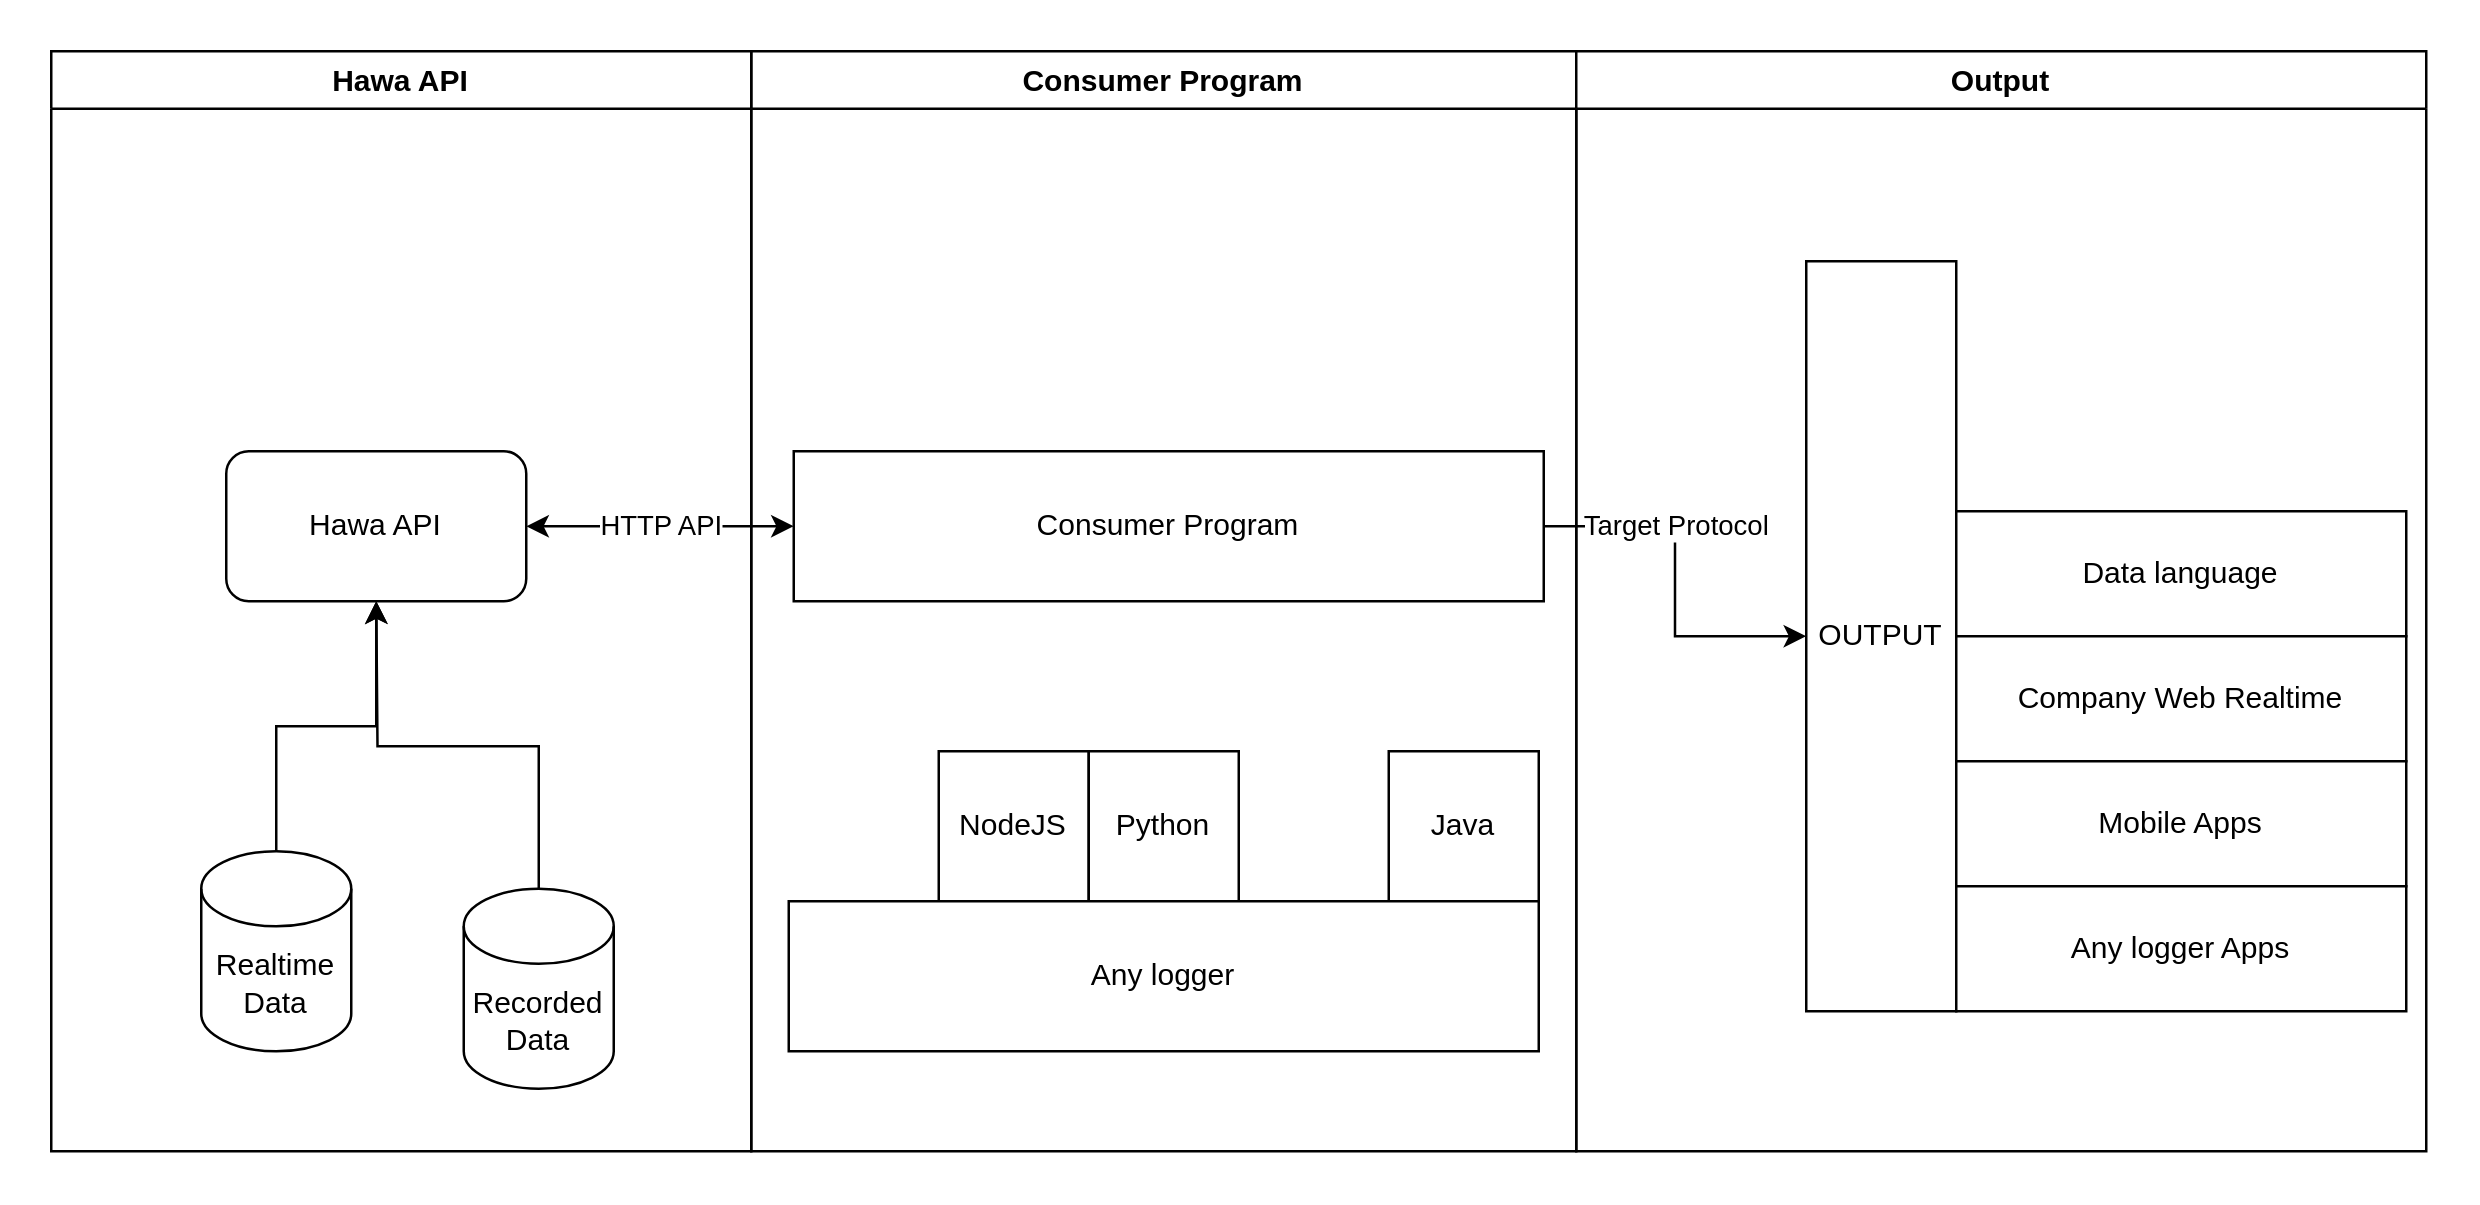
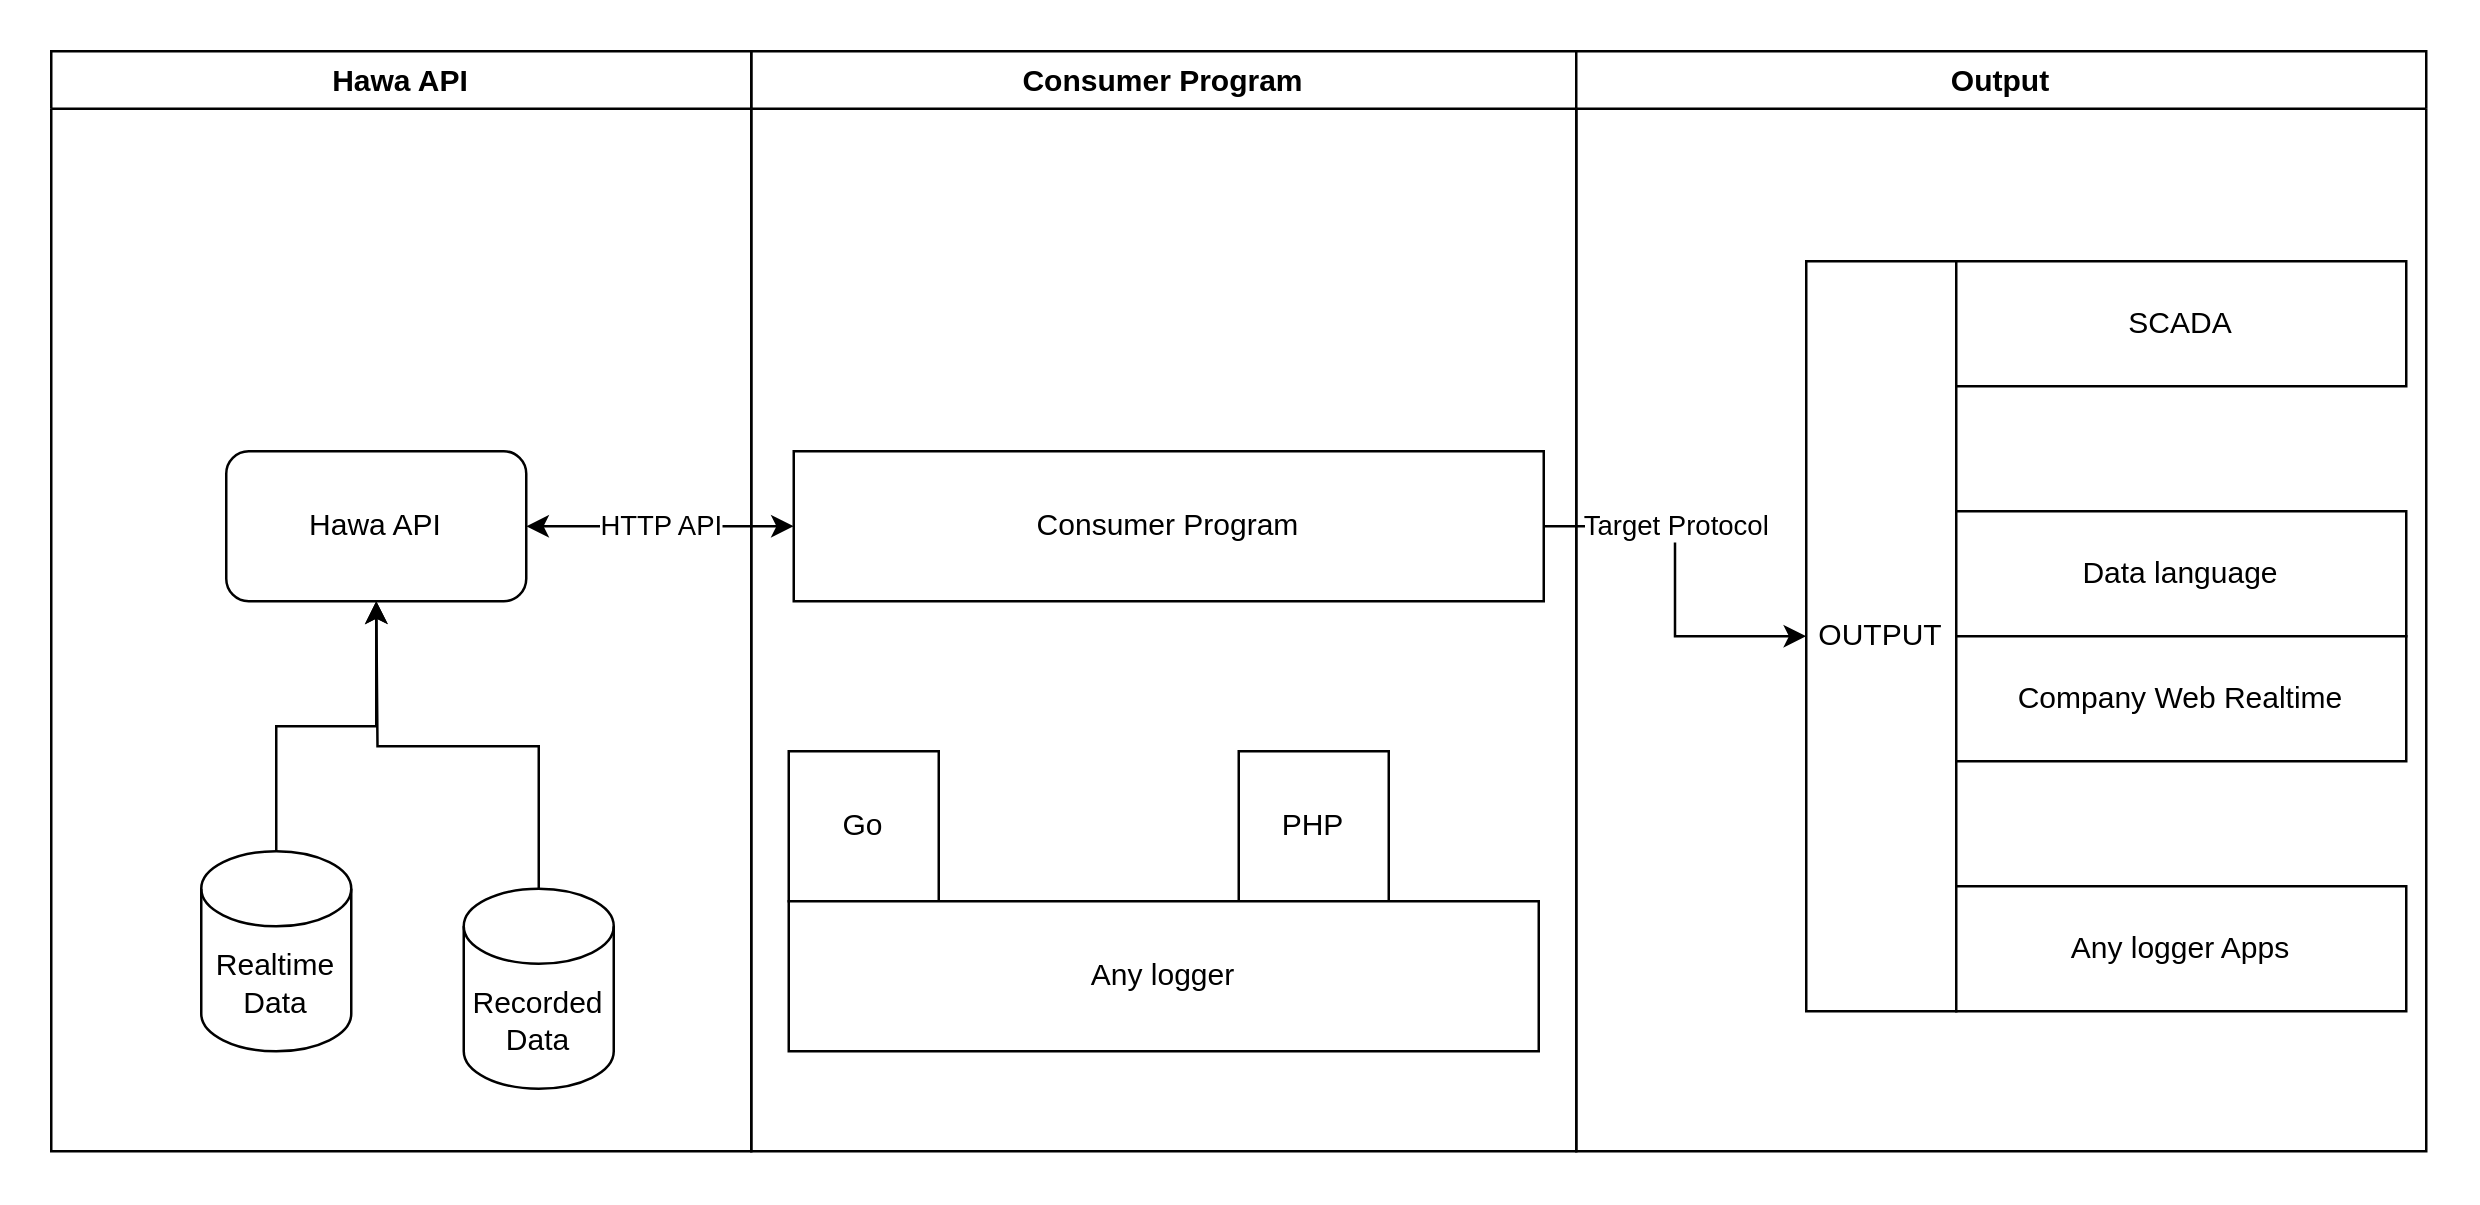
  <mxCell id="0" />
  <mxCell id="1" parent="0" />
  <mxCell id="2" value="Consumer Program" style="swimlane;" vertex="1" parent="1"><mxGeometry x="300" y="20" width="330" height="440" as="geometry"><mxRectangle x="280" width="170" height="23" as="alternateBounds" /></mxGeometry></mxCell>
- <mxCell id="4" value="NodeJS" style="whiteSpace=wrap;html=1;aspect=fixed;" vertex="1" parent="2"><mxGeometry x="75" y="280" width="60" height="60" as="geometry" /></mxCell>
- <mxCell id="5" value="Java" style="whiteSpace=wrap;html=1;aspect=fixed;" vertex="1" parent="2"><mxGeometry x="255" y="280" width="60" height="60" as="geometry" /></mxCell>
- <mxCell id="6" value="Python" style="whiteSpace=wrap;html=1;aspect=fixed;" vertex="1" parent="2"><mxGeometry x="135" y="280" width="60" height="60" as="geometry" /></mxCell>
+ <mxCell id="3" value="PHP" style="whiteSpace=wrap;html=1;aspect=fixed;" vertex="1" parent="2"><mxGeometry x="195" y="280" width="60" height="60" as="geometry" /></mxCell>
+ <mxCell id="7" value="Go" style="whiteSpace=wrap;html=1;aspect=fixed;" vertex="1" parent="2"><mxGeometry x="15" y="280" width="60" height="60" as="geometry" /></mxCell>
  <mxCell id="8" value="Any logger" style="rounded=0;whiteSpace=wrap;html=1;" vertex="1" parent="2"><mxGeometry x="15" y="340" width="300" height="60" as="geometry" /></mxCell>
  <mxCell id="9" value="Consumer Program" style="rounded=0;whiteSpace=wrap;html=1;" vertex="1" parent="2"><mxGeometry x="17" y="160" width="300" height="60" as="geometry" /></mxCell>
  <mxCell id="10" value="Output" style="swimlane;" vertex="1" parent="1"><mxGeometry x="630" y="20" width="340" height="440" as="geometry" /></mxCell>
  <mxCell id="11" value="OUTPUT" style="rounded=0;whiteSpace=wrap;html=1;" vertex="1" parent="10"><mxGeometry x="92" y="84" width="60" height="300" as="geometry" /></mxCell>
+ <mxCell id="12" value="SCADA" style="rounded=0;whiteSpace=wrap;html=1;" vertex="1" parent="10"><mxGeometry x="152" y="84" width="180" height="50" as="geometry" /></mxCell>
  <mxCell id="13" value="Data language" style="rounded=0;whiteSpace=wrap;html=1;" vertex="1" parent="10"><mxGeometry x="152" y="184" width="180" height="50" as="geometry" /></mxCell>
  <mxCell id="14" value="Company Web Realtime" style="rounded=0;whiteSpace=wrap;html=1;" vertex="1" parent="10"><mxGeometry x="152" y="234" width="180" height="50" as="geometry" /></mxCell>
- <mxCell id="15" value="Mobile Apps" style="rounded=0;whiteSpace=wrap;html=1;" vertex="1" parent="10"><mxGeometry x="152" y="284" width="180" height="50" as="geometry" /></mxCell>
  <mxCell id="16" value="Any logger Apps" style="rounded=0;whiteSpace=wrap;html=1;" vertex="1" parent="10"><mxGeometry x="152" y="334" width="180" height="50" as="geometry" /></mxCell>
  <mxCell id="17" value="Hawa API" style="swimlane;" vertex="1" parent="1"><mxGeometry x="20" y="20" width="280" height="440" as="geometry"><mxRectangle width="130" height="23" as="alternateBounds" /></mxGeometry></mxCell>
  <mxCell id="18" value="Hawa API" style="rounded=1;whiteSpace=wrap;html=1;" vertex="1" parent="17"><mxGeometry x="70" y="160" width="120" height="60" as="geometry" /></mxCell>
  <mxCell id="19" style="edgeStyle=orthogonalEdgeStyle;rounded=0;orthogonalLoop=1;jettySize=auto;html=1;exitX=0.5;exitY=0;exitDx=0;exitDy=0;exitPerimeter=0;" edge="1" parent="17" source="20"><mxGeometry relative="1" as="geometry"><mxPoint x="130" y="220" as="targetPoint" /></mxGeometry></mxCell>
  <mxCell id="20" value="Recorded Data" style="shape=cylinder3;whiteSpace=wrap;html=1;boundedLbl=1;backgroundOutline=1;size=15;" vertex="1" parent="17"><mxGeometry x="165" y="335" width="60" height="80" as="geometry" /></mxCell>
  <mxCell id="21" style="edgeStyle=orthogonalEdgeStyle;rounded=0;orthogonalLoop=1;jettySize=auto;html=1;exitX=0.5;exitY=0;exitDx=0;exitDy=0;exitPerimeter=0;" edge="1" parent="17" source="22" target="18"><mxGeometry relative="1" as="geometry" /></mxCell>
  <mxCell id="22" value="Realtime Data" style="shape=cylinder3;whiteSpace=wrap;html=1;boundedLbl=1;backgroundOutline=1;size=15;" vertex="1" parent="17"><mxGeometry x="60" y="320" width="60" height="80" as="geometry" /></mxCell>
  <mxCell id="23" value="HTTP API" style="endArrow=classic;startArrow=classic;html=1;rounded=0;exitX=1;exitY=0.5;exitDx=0;exitDy=0;entryX=0;entryY=0.5;entryDx=0;entryDy=0;" edge="1" parent="1" source="18" target="9"><mxGeometry width="50" height="50" relative="1" as="geometry"><mxPoint x="310" y="300" as="sourcePoint" /><mxPoint x="360" y="250" as="targetPoint" /></mxGeometry></mxCell>
  <mxCell id="24" style="edgeStyle=orthogonalEdgeStyle;rounded=0;orthogonalLoop=1;jettySize=auto;html=1;exitX=1;exitY=0.5;exitDx=0;exitDy=0;" edge="1" parent="1" source="9" target="11"><mxGeometry relative="1" as="geometry" /></mxCell>
  <mxCell id="25" value="Target Protocol" style="edgeLabel;html=1;align=center;verticalAlign=middle;resizable=0;points=[];" vertex="1" connectable="0" parent="24"><mxGeometry x="-0.336" y="3" relative="1" as="geometry"><mxPoint x="3" y="2" as="offset" /></mxGeometry></mxCell>
